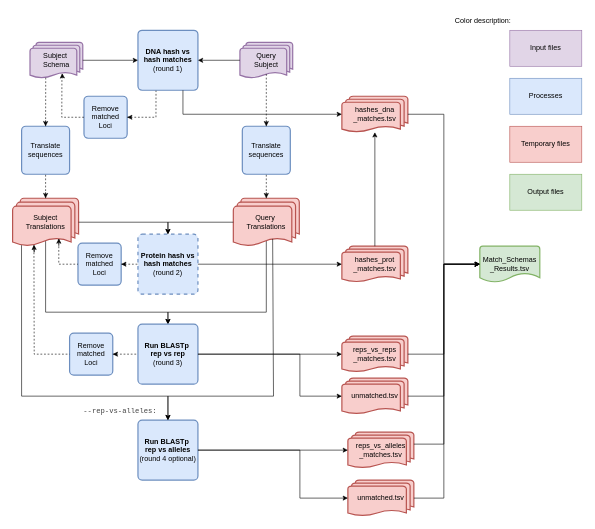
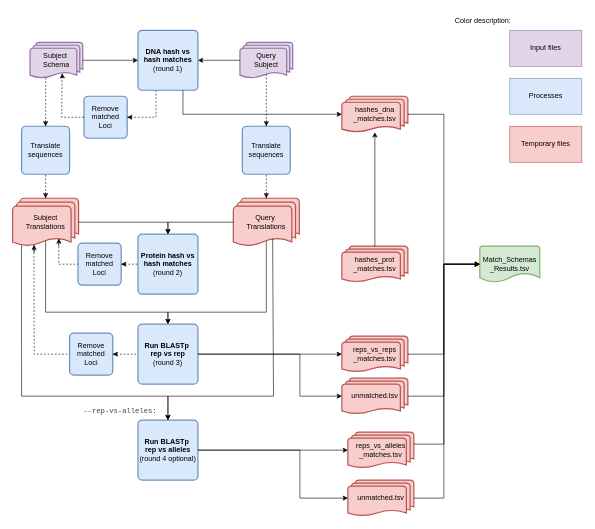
  <mxCell id="0" />
  <mxCell id="1" parent="0" />
  <mxCell id="2" value="Translate sequences" style="rounded=1;whiteSpace=wrap;html=1;absoluteArcSize=1;arcSize=14;strokeWidth=2;fillColor=#dae8fc;strokeColor=#6c8ebf;" parent="1" vertex="1"><mxGeometry x="35" y="210" width="80" height="80" as="geometry" /></mxCell>
  <mxCell id="3" value="Query&lt;div&gt;Subject&lt;/div&gt;" style="strokeWidth=2;html=1;shape=mxgraph.flowchart.multi-document;whiteSpace=wrap;fillColor=#e1d5e7;strokeColor=#9673a6;" parent="1" vertex="1"><mxGeometry x="399" y="70" width="88" height="60" as="geometry" /></mxCell>
  <mxCell id="4" value="Subject&amp;nbsp;&lt;div&gt;Schema&lt;/div&gt;" style="strokeWidth=2;html=1;shape=mxgraph.flowchart.multi-document;whiteSpace=wrap;fillColor=#e1d5e7;strokeColor=#9673a6;" parent="1" vertex="1"><mxGeometry x="49" y="70" width="88" height="60" as="geometry" /></mxCell>
  <mxCell id="5" style="edgeStyle=orthogonalEdgeStyle;rounded=0;orthogonalLoop=1;jettySize=auto;html=1;entryX=0.5;entryY=0;entryDx=0;entryDy=0;exitX=0.5;exitY=0.88;exitDx=0;exitDy=0;exitPerimeter=0;" edge="1" parent="1" source="6" target="9"><mxGeometry relative="1" as="geometry"><Array as="points"><mxPoint x="75" y="520" /><mxPoint x="279" y="520" /></Array></mxGeometry></mxCell>
  <mxCell id="6" value="Subject Translations" style="strokeWidth=2;html=1;shape=mxgraph.flowchart.multi-document;whiteSpace=wrap;fillColor=#f8cecc;strokeColor=#b85450;" parent="1" vertex="1"><mxGeometry x="20" y="330" width="110" height="80" as="geometry" /></mxCell>
  <mxCell id="7" style="edgeStyle=orthogonalEdgeStyle;rounded=0;orthogonalLoop=1;jettySize=auto;html=1;entryX=0.5;entryY=0;entryDx=0;entryDy=0;exitX=0.5;exitY=0.88;exitDx=0;exitDy=0;exitPerimeter=0;" edge="1" parent="1" source="8" target="9"><mxGeometry relative="1" as="geometry"><Array as="points"><mxPoint x="443" y="520" /><mxPoint x="279" y="520" /></Array></mxGeometry></mxCell>
  <mxCell id="8" value="Query&amp;nbsp;&lt;div&gt;Translations&lt;/div&gt;" style="strokeWidth=2;html=1;shape=mxgraph.flowchart.multi-document;whiteSpace=wrap;fillColor=#f8cecc;strokeColor=#b85450;" parent="1" vertex="1"><mxGeometry x="388" y="330" width="110" height="80" as="geometry" /></mxCell>
  <mxCell id="9" value="Run BLASTp&amp;nbsp;&lt;div&gt;rep vs rep&lt;div&gt;&lt;span style=&quot;font-weight: 400;&quot;&gt;(round 3)&lt;/span&gt;&lt;/div&gt;&lt;/div&gt;" style="rounded=1;whiteSpace=wrap;html=1;absoluteArcSize=1;arcSize=14;strokeWidth=2;fillColor=#dae8fc;strokeColor=#6c8ebf;fontStyle=1" parent="1" vertex="1"><mxGeometry x="229" y="540" width="100" height="100" as="geometry" /></mxCell>
  <mxCell id="10" value="&lt;span style=&quot;background-color: transparent; color: light-dark(rgb(0, 0, 0), rgb(255, 255, 255));&quot;&gt;Match_Schemas&lt;/span&gt;&lt;div&gt;&lt;span style=&quot;background-color: transparent; color: light-dark(rgb(0, 0, 0), rgb(255, 255, 255));&quot;&gt;_Results.tsv&lt;/span&gt;&lt;/div&gt;" style="strokeWidth=2;html=1;shape=mxgraph.flowchart.document2;whiteSpace=wrap;size=0.25;fillColor=#d5e8d4;strokeColor=#82b366;" parent="1" vertex="1"><mxGeometry x="799" width="100" height="60" as="geometry" y="410" /></mxCell>
  <mxCell id="11" value="Translate sequences" style="rounded=1;whiteSpace=wrap;html=1;absoluteArcSize=1;arcSize=14;strokeWidth=2;fillColor=#dae8fc;strokeColor=#6c8ebf;" parent="1" vertex="1"><mxGeometry x="403" y="210" width="80" height="80" as="geometry" /></mxCell>
  <mxCell id="12" style="edgeStyle=orthogonalEdgeStyle;rounded=0;orthogonalLoop=1;jettySize=auto;html=1;entryX=0.5;entryY=0;entryDx=0;entryDy=0;entryPerimeter=0;" parent="1" target="6" edge="1"><mxGeometry relative="1" as="geometry"><mxPoint x="75" y="320" as="sourcePoint" /></mxGeometry></mxCell>
  <mxCell id="13" value="Processes" style="rounded=0;whiteSpace=wrap;html=1;fillColor=#dae8fc;strokeColor=#6c8ebf;" parent="1" vertex="1"><mxGeometry x="849" y="130" width="120" height="60" as="geometry" /></mxCell>
  <mxCell id="14" value="Temporary files" style="rounded=0;whiteSpace=wrap;html=1;fillColor=#f8cecc;strokeColor=#b85450;" parent="1" vertex="1"><mxGeometry x="849" y="210" width="120" height="60" as="geometry" /></mxCell>
  <mxCell id="15" value="Input files" style="rounded=0;whiteSpace=wrap;html=1;fillColor=#e1d5e7;strokeColor=#9673a6;" parent="1" vertex="1"><mxGeometry x="849" y="50" width="120" height="60" as="geometry" /></mxCell>
- <mxCell id="16" value="Output files" style="rounded=0;whiteSpace=wrap;html=1;fillColor=#d5e8d4;strokeColor=#82b366;" parent="1" vertex="1"><mxGeometry x="849" y="290" width="120" height="60" as="geometry" /></mxCell>
  <mxCell id="17" value="Color description:" style="text;html=1;align=center;verticalAlign=middle;resizable=0;points=[];autosize=1;strokeColor=none;fillColor=none;" parent="1" vertex="1"><mxGeometry x="749" y="20" width="110" height="30" as="geometry" /></mxCell>
- <mxCell id="18" value="&lt;b&gt;Protein hash vs hash matches&lt;/b&gt;&lt;div&gt;(round 2)&lt;/div&gt;" style="rounded=1;whiteSpace=wrap;html=1;absoluteArcSize=1;arcSize=14;strokeWidth=2;fillColor=#dae8fc;strokeColor=#6c8ebf;dashed=1;" parent="1" vertex="1"><mxGeometry x="229" y="390" width="100" height="100" as="geometry" /></mxCell>
+ <mxCell id="18" value="&lt;b&gt;Protein hash vs hash matches&lt;/b&gt;&lt;div&gt;(round 2)&lt;/div&gt;" style="rounded=1;whiteSpace=wrap;html=1;absoluteArcSize=1;arcSize=14;strokeWidth=2;fillColor=#dae8fc;strokeColor=#6c8ebf;" parent="1" vertex="1"><mxGeometry x="229" y="390" width="100" height="100" as="geometry" /></mxCell>
  <mxCell id="19" value="Run BLASTp&amp;nbsp;&lt;div&gt;rep vs alleles&lt;div&gt;&lt;span style=&quot;font-weight: 400;&quot;&gt;(round 4 optional)&lt;/span&gt;&lt;/div&gt;&lt;/div&gt;" style="rounded=1;whiteSpace=wrap;html=1;absoluteArcSize=1;arcSize=14;strokeWidth=2;fillColor=#dae8fc;strokeColor=#6c8ebf;fontStyle=1" parent="1" vertex="1"><mxGeometry x="229" y="700" width="100" height="100" as="geometry" /></mxCell>
  <mxCell id="20" value="&lt;b&gt;DNA hash vs hash matches&lt;/b&gt;&lt;div&gt;(round 1)&lt;/div&gt;" style="rounded=1;whiteSpace=wrap;html=1;absoluteArcSize=1;arcSize=14;strokeWidth=2;fillColor=#dae8fc;strokeColor=#6c8ebf;" parent="1" vertex="1"><mxGeometry x="229" y="50" width="100" height="100" as="geometry" /></mxCell>
  <mxCell id="21" style="edgeStyle=orthogonalEdgeStyle;rounded=0;orthogonalLoop=1;jettySize=auto;html=1;exitX=1;exitY=0.5;exitDx=0;exitDy=0;exitPerimeter=0;entryX=0;entryY=0.5;entryDx=0;entryDy=0;" parent="1" source="4" target="20" edge="1"><mxGeometry relative="1" as="geometry"><mxPoint x="189" y="460" as="sourcePoint" /><mxPoint x="179" y="330" as="targetPoint" /></mxGeometry></mxCell>
  <mxCell id="22" style="edgeStyle=orthogonalEdgeStyle;rounded=0;orthogonalLoop=1;jettySize=auto;html=1;entryX=1;entryY=0.5;entryDx=0;entryDy=0;exitX=0;exitY=0.5;exitDx=0;exitDy=0;exitPerimeter=0;" parent="1" source="3" target="20" edge="1"><mxGeometry relative="1" as="geometry"><mxPoint x="199" y="470" as="sourcePoint" /><mxPoint x="236" y="470" as="targetPoint" /></mxGeometry></mxCell>
  <mxCell id="23" value="Remove matched Loci" style="rounded=1;whiteSpace=wrap;html=1;absoluteArcSize=1;arcSize=14;strokeWidth=2;fillColor=#dae8fc;strokeColor=#6c8ebf;" parent="1" vertex="1"><mxGeometry x="139" y="160" width="72" height="70" as="geometry" /></mxCell>
  <mxCell id="24" style="edgeStyle=orthogonalEdgeStyle;rounded=0;orthogonalLoop=1;jettySize=auto;html=1;entryX=1;entryY=0.5;entryDx=0;entryDy=0;" parent="1" target="23" edge="1"><mxGeometry relative="1" as="geometry"><mxPoint x="219" y="195" as="sourcePoint" /><mxPoint x="226" y="460" as="targetPoint" /></mxGeometry></mxCell>
  <mxCell id="25" style="edgeStyle=orthogonalEdgeStyle;rounded=0;orthogonalLoop=1;jettySize=auto;html=1;entryX=0.61;entryY=0.861;entryDx=0;entryDy=0;entryPerimeter=0;" parent="1" target="4" edge="1"><mxGeometry relative="1" as="geometry"><mxPoint x="103" y="130" as="sourcePoint" /><mxPoint x="236" y="470" as="targetPoint" /></mxGeometry></mxCell>
  <mxCell id="26" value="hashes_dna&lt;div&gt;_matches.tsv&lt;/div&gt;" style="strokeWidth=2;html=1;shape=mxgraph.flowchart.multi-document;whiteSpace=wrap;fillColor=#f8cecc;strokeColor=#b85450;" parent="1" vertex="1"><mxGeometry x="569" y="160" width="110" height="60" as="geometry" /></mxCell>
  <mxCell id="27" style="edgeStyle=orthogonalEdgeStyle;rounded=0;orthogonalLoop=1;jettySize=auto;html=1;entryX=0;entryY=0.5;entryDx=0;entryDy=0;entryPerimeter=0;exitX=0.75;exitY=1;exitDx=0;exitDy=0;" parent="1" source="20" target="26" edge="1"><mxGeometry relative="1" as="geometry"><mxPoint x="189" y="460" as="sourcePoint" /><mxPoint x="226" y="460" as="targetPoint" /></mxGeometry></mxCell>
  <mxCell id="28" style="edgeStyle=orthogonalEdgeStyle;rounded=0;orthogonalLoop=1;jettySize=auto;html=1;entryX=0.5;entryY=0;entryDx=0;entryDy=0;" parent="1" target="2" edge="1"><mxGeometry relative="1" as="geometry"><mxPoint x="75" y="200" as="sourcePoint" /><mxPoint x="99" y="380" as="targetPoint" /></mxGeometry></mxCell>
  <mxCell id="29" style="edgeStyle=orthogonalEdgeStyle;rounded=0;orthogonalLoop=1;jettySize=auto;html=1;entryX=0.5;entryY=0;entryDx=0;entryDy=0;" parent="1" target="11" edge="1"><mxGeometry relative="1" as="geometry"><mxPoint x="443" y="200" as="sourcePoint" /><mxPoint x="91" y="390" as="targetPoint" /></mxGeometry></mxCell>
  <mxCell id="30" style="edgeStyle=orthogonalEdgeStyle;rounded=0;orthogonalLoop=1;jettySize=auto;html=1;entryX=0.5;entryY=0;entryDx=0;entryDy=0;exitX=1;exitY=0.5;exitDx=0;exitDy=0;exitPerimeter=0;" parent="1" source="6" target="18" edge="1"><mxGeometry relative="1" as="geometry"><mxPoint x="314" y="120" as="sourcePoint" /><mxPoint x="559" y="165" as="targetPoint" /></mxGeometry></mxCell>
  <mxCell id="31" style="edgeStyle=orthogonalEdgeStyle;rounded=0;orthogonalLoop=1;jettySize=auto;html=1;entryX=0.5;entryY=0;entryDx=0;entryDy=0;exitX=0;exitY=0.5;exitDx=0;exitDy=0;exitPerimeter=0;" parent="1" source="8" target="18" edge="1"><mxGeometry relative="1" as="geometry"><mxPoint x="324" y="130" as="sourcePoint" /><mxPoint x="569" y="175" as="targetPoint" /></mxGeometry></mxCell>
  <mxCell id="32" value="Remove matched Loci" style="rounded=1;whiteSpace=wrap;html=1;absoluteArcSize=1;arcSize=14;strokeWidth=2;fillColor=#dae8fc;strokeColor=#6c8ebf;" parent="1" vertex="1"><mxGeometry x="129" y="405" width="72" height="70" as="geometry" /></mxCell>
  <mxCell id="33" style="edgeStyle=orthogonalEdgeStyle;rounded=0;orthogonalLoop=1;jettySize=auto;html=1;entryX=1;entryY=0.5;entryDx=0;entryDy=0;" parent="1" target="32" edge="1"><mxGeometry relative="1" as="geometry"><mxPoint x="209" y="440" as="sourcePoint" /><mxPoint x="201" y="730" as="targetPoint" /></mxGeometry></mxCell>
  <mxCell id="34" style="edgeStyle=orthogonalEdgeStyle;rounded=0;orthogonalLoop=1;jettySize=auto;html=1;entryX=0.701;entryY=0.839;entryDx=0;entryDy=0;entryPerimeter=0;" parent="1" target="6" edge="1"><mxGeometry relative="1" as="geometry"><mxPoint x="97" as="sourcePoint" y="410" /><mxPoint x="219" y="525" as="targetPoint" /></mxGeometry></mxCell>
  <mxCell id="35" value="hashes_prot&lt;div&gt;_matches.tsv&lt;/div&gt;" style="strokeWidth=2;html=1;shape=mxgraph.flowchart.multi-document;whiteSpace=wrap;fillColor=#f8cecc;strokeColor=#b85450;" parent="1" vertex="1"><mxGeometry x="569" width="110" height="60" as="geometry" y="410" /></mxCell>
- <mxCell id="36" style="edgeStyle=orthogonalEdgeStyle;rounded=0;orthogonalLoop=1;jettySize=auto;html=1;entryX=0;entryY=0.5;entryDx=0;entryDy=0;entryPerimeter=0;exitX=1;exitY=0.5;exitDx=0;exitDy=0;" parent="1" source="18" target="35" edge="1"><mxGeometry relative="1" as="geometry"><mxPoint x="379" y="451" as="sourcePoint" /><mxPoint x="277.7" y="725" as="targetPoint" /></mxGeometry></mxCell>
  <mxCell id="37" value="&lt;div&gt;reps_vs_reps&lt;/div&gt;&lt;div&gt;_matches.tsv&lt;/div&gt;" style="strokeWidth=2;html=1;shape=mxgraph.flowchart.multi-document;whiteSpace=wrap;fillColor=#f8cecc;strokeColor=#b85450;" parent="1" vertex="1"><mxGeometry x="569" y="560" width="110" height="60" as="geometry" /></mxCell>
  <mxCell id="38" value="Remove matched Loci" style="rounded=1;whiteSpace=wrap;html=1;absoluteArcSize=1;arcSize=14;strokeWidth=2;fillColor=#dae8fc;strokeColor=#6c8ebf;" parent="1" vertex="1"><mxGeometry x="115" y="555" width="72" height="70" as="geometry" /></mxCell>
  <mxCell id="39" style="edgeStyle=orthogonalEdgeStyle;rounded=0;orthogonalLoop=1;jettySize=auto;html=1;entryX=0.324;entryY=0.969;entryDx=0;entryDy=0;entryPerimeter=0;" parent="1" target="6" edge="1"><mxGeometry relative="1" as="geometry"><mxPoint x="56" as="sourcePoint" y="410" /><mxPoint x="93" y="630" as="targetPoint" /><Array as="points"><mxPoint x="56" y="420" /><mxPoint x="56" y="420" /></Array></mxGeometry></mxCell>
  <mxCell id="40" style="edgeStyle=orthogonalEdgeStyle;rounded=0;orthogonalLoop=1;jettySize=auto;html=1;entryX=1;entryY=0.5;entryDx=0;entryDy=0;" parent="1" target="38" edge="1"><mxGeometry relative="1" as="geometry"><mxPoint x="189" y="590" as="sourcePoint" /><mxPoint x="434" y="700" as="targetPoint" /></mxGeometry></mxCell>
  <mxCell id="41" value="&lt;div&gt;reps_vs_alleles&lt;/div&gt;&lt;div&gt;_matches.tsv&lt;/div&gt;" style="strokeWidth=2;html=1;shape=mxgraph.flowchart.multi-document;whiteSpace=wrap;fillColor=#f8cecc;strokeColor=#b85450;" parent="1" vertex="1"><mxGeometry x="579" y="720" width="110" height="60" as="geometry" /></mxCell>
  <mxCell id="42" style="edgeStyle=orthogonalEdgeStyle;rounded=0;orthogonalLoop=1;jettySize=auto;html=1;entryX=0;entryY=0.5;entryDx=0;entryDy=0;exitX=1;exitY=0.5;exitDx=0;exitDy=0;exitPerimeter=0;entryPerimeter=0;" parent="1" source="26" target="10" edge="1"><mxGeometry relative="1" as="geometry"><mxPoint x="759" y="450" as="sourcePoint" /><mxPoint x="474" y="735" as="targetPoint" /></mxGeometry></mxCell>
  <mxCell id="43" style="edgeStyle=orthogonalEdgeStyle;rounded=0;orthogonalLoop=1;jettySize=auto;html=1;" parent="1" source="35" target="26" edge="1"><mxGeometry relative="1" as="geometry" /></mxCell>
  <mxCell id="44" style="edgeStyle=orthogonalEdgeStyle;rounded=0;orthogonalLoop=1;jettySize=auto;html=1;entryX=0;entryY=0.5;entryDx=0;entryDy=0;entryPerimeter=0;exitX=1;exitY=0.5;exitDx=0;exitDy=0;exitPerimeter=0;" parent="1" source="37" target="10" edge="1"><mxGeometry relative="1" as="geometry"><Array as="points"><mxPoint x="739" y="590" /><mxPoint x="739" y="440" /></Array></mxGeometry></mxCell>
  <mxCell id="45" style="edgeStyle=orthogonalEdgeStyle;rounded=0;orthogonalLoop=1;jettySize=auto;html=1;entryX=0;entryY=0.5;entryDx=0;entryDy=0;entryPerimeter=0;" parent="1" source="41" target="10" edge="1"><mxGeometry relative="1" as="geometry"><Array as="points"><mxPoint x="739" y="740" /><mxPoint x="739" y="440" /></Array></mxGeometry></mxCell>
  <mxCell id="46" value="&lt;div&gt;unmatched.tsv&lt;/div&gt;" style="strokeWidth=2;html=1;shape=mxgraph.flowchart.multi-document;whiteSpace=wrap;fillColor=#f8cecc;strokeColor=#b85450;" parent="1" vertex="1"><mxGeometry x="579" y="800" width="110" height="60" as="geometry" /></mxCell>
  <mxCell id="47" style="edgeStyle=orthogonalEdgeStyle;rounded=0;orthogonalLoop=1;jettySize=auto;html=1;entryX=0;entryY=0.5;entryDx=0;entryDy=0;exitX=1;exitY=0.5;exitDx=0;exitDy=0;exitPerimeter=0;entryPerimeter=0;" parent="1" source="46" target="10" edge="1"><mxGeometry relative="1" as="geometry"><mxPoint x="334" y="850" as="sourcePoint" /><mxPoint x="484" y="745" as="targetPoint" /><Array as="points"><mxPoint x="739" y="830" /><mxPoint x="739" y="440" /></Array></mxGeometry></mxCell>
  <mxCell id="48" value="" style="endArrow=none;dashed=1;html=1;rounded=0;entryX=0.298;entryY=0.987;entryDx=0;entryDy=0;entryPerimeter=0;exitX=0.5;exitY=0;exitDx=0;exitDy=0;" edge="1" parent="1" source="2" target="4"><mxGeometry width="50" height="50" relative="1" as="geometry"><mxPoint x="99" y="200" as="sourcePoint" /><mxPoint x="379" y="270" as="targetPoint" /></mxGeometry></mxCell>
  <mxCell id="49" value="" style="endArrow=none;dashed=1;html=1;rounded=0;entryX=0.5;entryY=0.88;entryDx=0;entryDy=0;entryPerimeter=0;exitX=0.5;exitY=0;exitDx=0;exitDy=0;" edge="1" parent="1" source="11" target="3"><mxGeometry width="50" height="50" relative="1" as="geometry"><mxPoint x="449" y="251" as="sourcePoint" /><mxPoint x="449" y="170" as="targetPoint" /></mxGeometry></mxCell>
  <mxCell id="50" value="" style="endArrow=none;dashed=1;html=1;rounded=0;entryX=0.301;entryY=1.007;entryDx=0;entryDy=0;entryPerimeter=0;exitX=1;exitY=0.5;exitDx=0;exitDy=0;" edge="1" parent="1" source="23" target="20"><mxGeometry width="50" height="50" relative="1" as="geometry"><mxPoint x="219" y="190" as="sourcePoint" /><mxPoint x="259" y="200" as="targetPoint" /><Array as="points"><mxPoint x="259" y="195" /></Array></mxGeometry></mxCell>
  <mxCell id="51" value="" style="endArrow=none;dashed=1;html=1;rounded=0;entryX=0.605;entryY=0.892;entryDx=0;entryDy=0;entryPerimeter=0;exitX=0;exitY=0.5;exitDx=0;exitDy=0;" edge="1" parent="1" source="23" target="4"><mxGeometry width="50" height="50" relative="1" as="geometry"><mxPoint x="239" y="321" as="sourcePoint" /><mxPoint x="239" y="240" as="targetPoint" /><Array as="points"><mxPoint x="102" y="195" /></Array></mxGeometry></mxCell>
  <mxCell id="52" value="" style="endArrow=none;dashed=1;html=1;rounded=0;entryX=0.5;entryY=1;entryDx=0;entryDy=0;exitX=0.5;exitY=0;exitDx=0;exitDy=0;exitPerimeter=0;" edge="1" parent="1" source="6" target="2"><mxGeometry width="50" height="50" relative="1" as="geometry"><mxPoint x="159" y="381" as="sourcePoint" /><mxPoint x="159" y="300" as="targetPoint" /></mxGeometry></mxCell>
  <mxCell id="53" style="edgeStyle=orthogonalEdgeStyle;rounded=0;orthogonalLoop=1;jettySize=auto;html=1;entryX=0.5;entryY=0;entryDx=0;entryDy=0;entryPerimeter=0;" edge="1" parent="1" target="8"><mxGeometry relative="1" as="geometry"><mxPoint x="443" y="320" as="sourcePoint" /><mxPoint x="439" y="330" as="targetPoint" /></mxGeometry></mxCell>
  <mxCell id="54" value="" style="endArrow=none;dashed=1;html=1;rounded=0;entryX=0.5;entryY=1;entryDx=0;entryDy=0;exitX=0.5;exitY=0;exitDx=0;exitDy=0;exitPerimeter=0;" edge="1" parent="1" source="8" target="11"><mxGeometry width="50" height="50" relative="1" as="geometry"><mxPoint x="443" y="320" as="sourcePoint" /><mxPoint x="439" y="300" as="targetPoint" /></mxGeometry></mxCell>
  <mxCell id="55" value="" style="endArrow=none;dashed=1;html=1;rounded=0;entryX=0;entryY=0.5;entryDx=0;entryDy=0;exitX=1;exitY=0.5;exitDx=0;exitDy=0;" edge="1" parent="1" source="32" target="18"><mxGeometry width="50" height="50" relative="1" as="geometry"><mxPoint x="229" y="520" as="sourcePoint" /><mxPoint x="279" y="470" as="targetPoint" /></mxGeometry></mxCell>
  <mxCell id="56" value="" style="endArrow=none;dashed=1;html=1;rounded=0;entryX=0;entryY=0.5;entryDx=0;entryDy=0;exitX=0.7;exitY=0.854;exitDx=0;exitDy=0;exitPerimeter=0;" edge="1" parent="1" source="6" target="32"><mxGeometry width="50" height="50" relative="1" as="geometry"><mxPoint x="99" y="470" as="sourcePoint" /><mxPoint x="149" y="420" as="targetPoint" /><Array as="points"><mxPoint x="97" y="440" /></Array></mxGeometry></mxCell>
  <mxCell id="57" value="" style="endArrow=none;dashed=1;html=1;rounded=0;entryX=0;entryY=0.5;entryDx=0;entryDy=0;exitX=1;exitY=0.5;exitDx=0;exitDy=0;" edge="1" parent="1" source="38" target="9"><mxGeometry width="50" height="50" relative="1" as="geometry"><mxPoint x="199" y="660" as="sourcePoint" /><mxPoint x="249" y="610" as="targetPoint" /></mxGeometry></mxCell>
  <mxCell id="58" value="" style="endArrow=none;dashed=1;html=1;rounded=0;entryX=0;entryY=0.5;entryDx=0;entryDy=0;exitX=0.323;exitY=0.98;exitDx=0;exitDy=0;exitPerimeter=0;" edge="1" parent="1" source="6" target="38"><mxGeometry width="50" height="50" relative="1" as="geometry"><mxPoint x="39" y="470" as="sourcePoint" /><mxPoint x="99" y="560" as="targetPoint" /><Array as="points"><mxPoint x="56" y="590" /></Array></mxGeometry></mxCell>
  <mxCell id="59" style="edgeStyle=orthogonalEdgeStyle;rounded=0;orthogonalLoop=1;jettySize=auto;html=1;entryX=0;entryY=0.5;entryDx=0;entryDy=0;entryPerimeter=0;" edge="1" parent="1" source="9" target="37"><mxGeometry relative="1" as="geometry" /></mxCell>
  <mxCell id="60" value="" style="endArrow=classic;html=1;rounded=0;exitX=0.135;exitY=0.979;exitDx=0;exitDy=0;exitPerimeter=0;entryX=0.5;entryY=0;entryDx=0;entryDy=0;" edge="1" parent="1" source="6" target="19"><mxGeometry width="50" height="50" relative="1" as="geometry"><mxPoint x="49" y="470" as="sourcePoint" /><mxPoint x="29" y="560" as="targetPoint" /><Array as="points"><mxPoint x="35" y="660" /><mxPoint x="279" y="660" /></Array></mxGeometry></mxCell>
  <mxCell id="61" value="" style="endArrow=classic;html=1;rounded=0;exitX=0.596;exitY=0.847;exitDx=0;exitDy=0;exitPerimeter=0;entryX=0.5;entryY=0;entryDx=0;entryDy=0;" edge="1" parent="1" source="8" target="19"><mxGeometry width="50" height="50" relative="1" as="geometry"><mxPoint x="119" y="650" as="sourcePoint" /><mxPoint x="169" y="600" as="targetPoint" /><Array as="points"><mxPoint x="455" y="660" /><mxPoint x="279" y="660" /></Array></mxGeometry></mxCell>
  <mxCell id="62" style="edgeStyle=orthogonalEdgeStyle;rounded=0;orthogonalLoop=1;jettySize=auto;html=1;entryX=0;entryY=0.5;entryDx=0;entryDy=0;entryPerimeter=0;" edge="1" parent="1" source="19" target="41"><mxGeometry relative="1" as="geometry" /></mxCell>
  <mxCell id="63" style="edgeStyle=orthogonalEdgeStyle;rounded=0;orthogonalLoop=1;jettySize=auto;html=1;entryX=0;entryY=0.5;entryDx=0;entryDy=0;entryPerimeter=0;" edge="1" parent="1" source="19" target="46"><mxGeometry relative="1" as="geometry"><Array as="points"><mxPoint x="499" y="750" /><mxPoint x="499" y="830" /></Array></mxGeometry></mxCell>
  <mxCell id="64" value="&lt;div&gt;unmatched.tsv&lt;/div&gt;" style="strokeWidth=2;html=1;shape=mxgraph.flowchart.multi-document;whiteSpace=wrap;fillColor=#f8cecc;strokeColor=#b85450;" vertex="1" parent="1"><mxGeometry x="569" y="630" width="110" height="60" as="geometry" /></mxCell>
  <mxCell id="65" style="edgeStyle=orthogonalEdgeStyle;rounded=0;orthogonalLoop=1;jettySize=auto;html=1;entryX=0;entryY=0.5;entryDx=0;entryDy=0;entryPerimeter=0;" edge="1" parent="1" source="9" target="64"><mxGeometry relative="1" as="geometry"><Array as="points"><mxPoint x="499" y="590" /><mxPoint x="499" y="660" /></Array></mxGeometry></mxCell>
  <mxCell id="66" style="edgeStyle=orthogonalEdgeStyle;rounded=0;orthogonalLoop=1;jettySize=auto;html=1;entryX=0;entryY=0.5;entryDx=0;entryDy=0;entryPerimeter=0;" edge="1" parent="1" source="64" target="10"><mxGeometry relative="1" as="geometry" /></mxCell>
  <mxCell id="67" value="&lt;pre style=&quot;box-sizing: border-box; line-height: 1.4; font-family: SFMono-Regular, Menlo, Monaco, Consolas, &amp;quot;Liberation Mono&amp;quot;, &amp;quot;Courier New&amp;quot;, Courier, monospace; margin: 0px; padding: 12px; overflow: auto; color: rgb(64, 64, 64); text-align: start;&quot; id=&quot;codecell2&quot;&gt;--rep-vs-alleles:&lt;/pre&gt;" style="text;html=1;align=center;verticalAlign=middle;resizable=0;points=[];autosize=1;strokeColor=none;fillColor=none;" vertex="1" parent="1"><mxGeometry x="119" y="660" width="160" height="50" as="geometry" /></mxCell>
